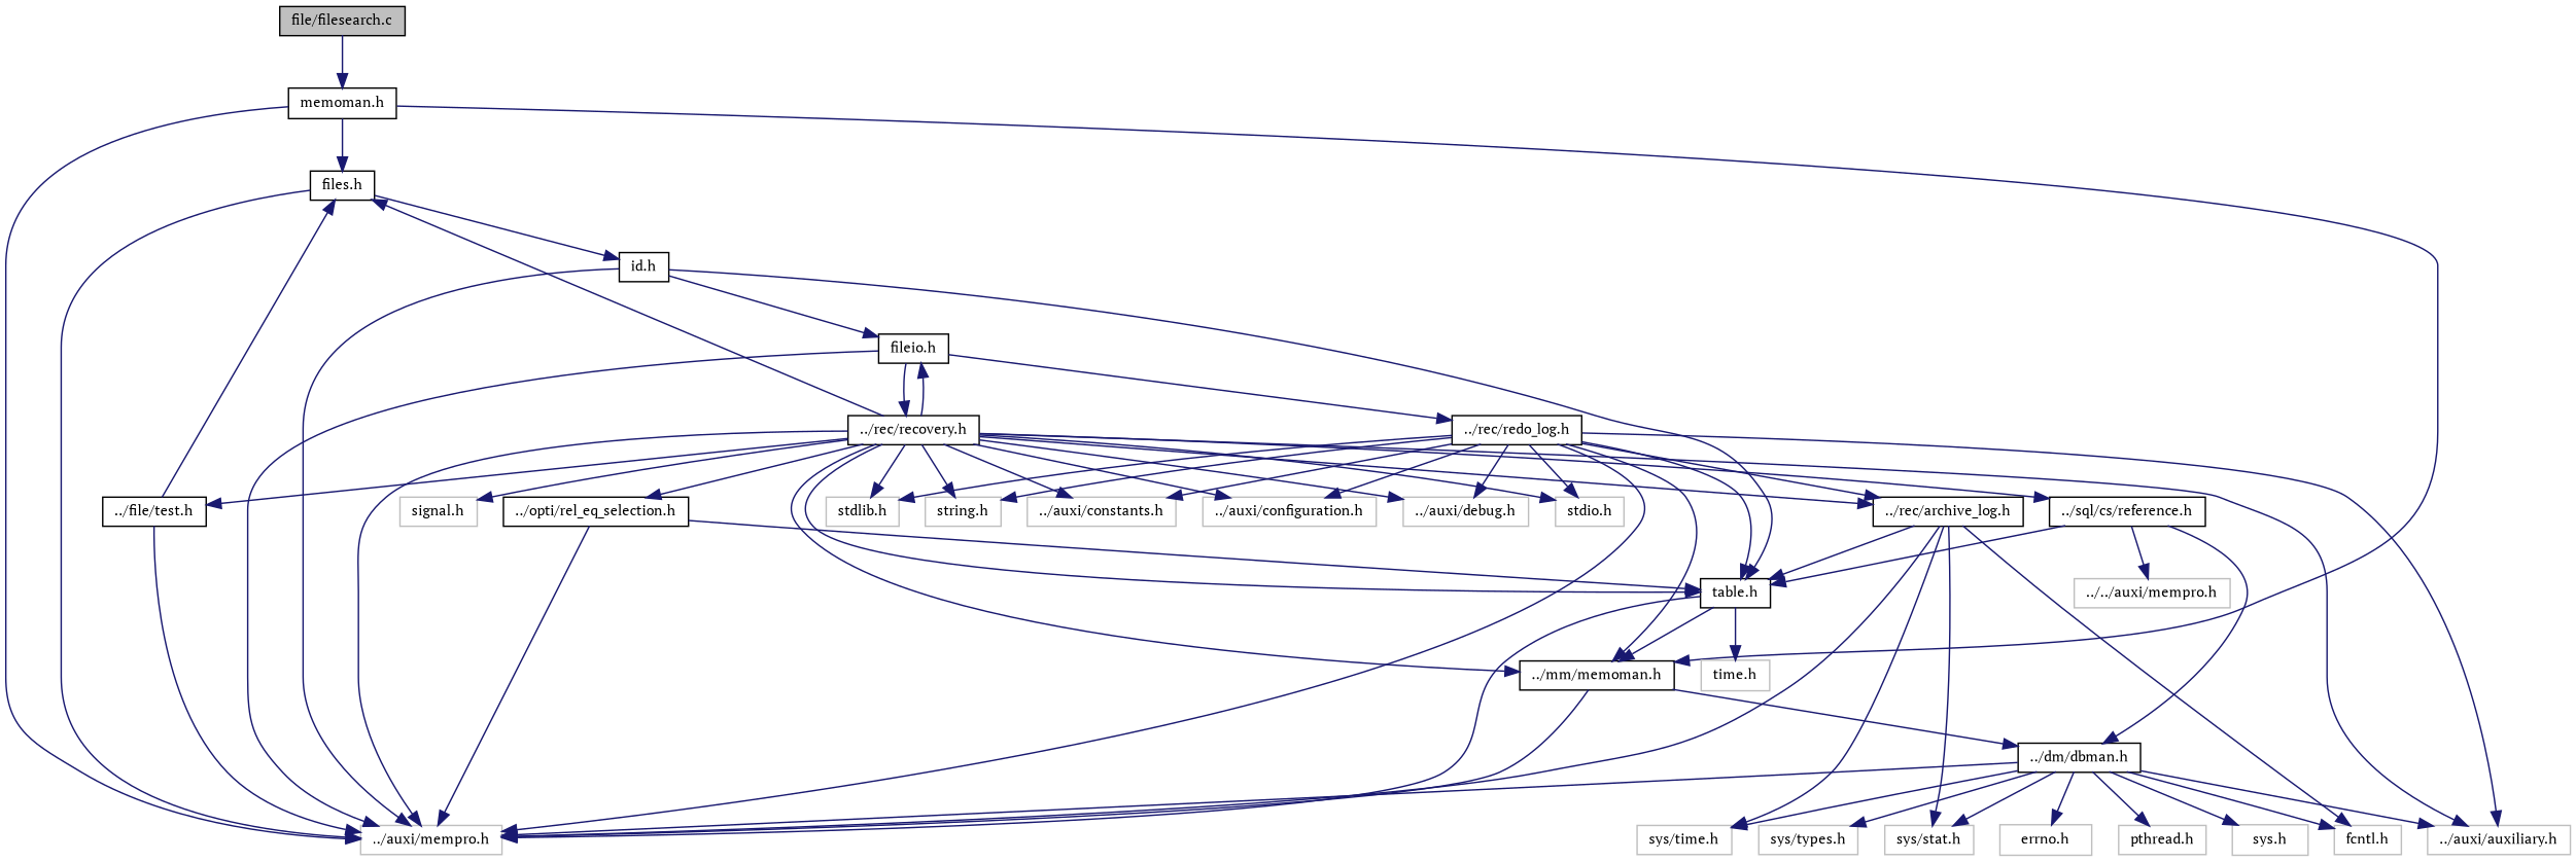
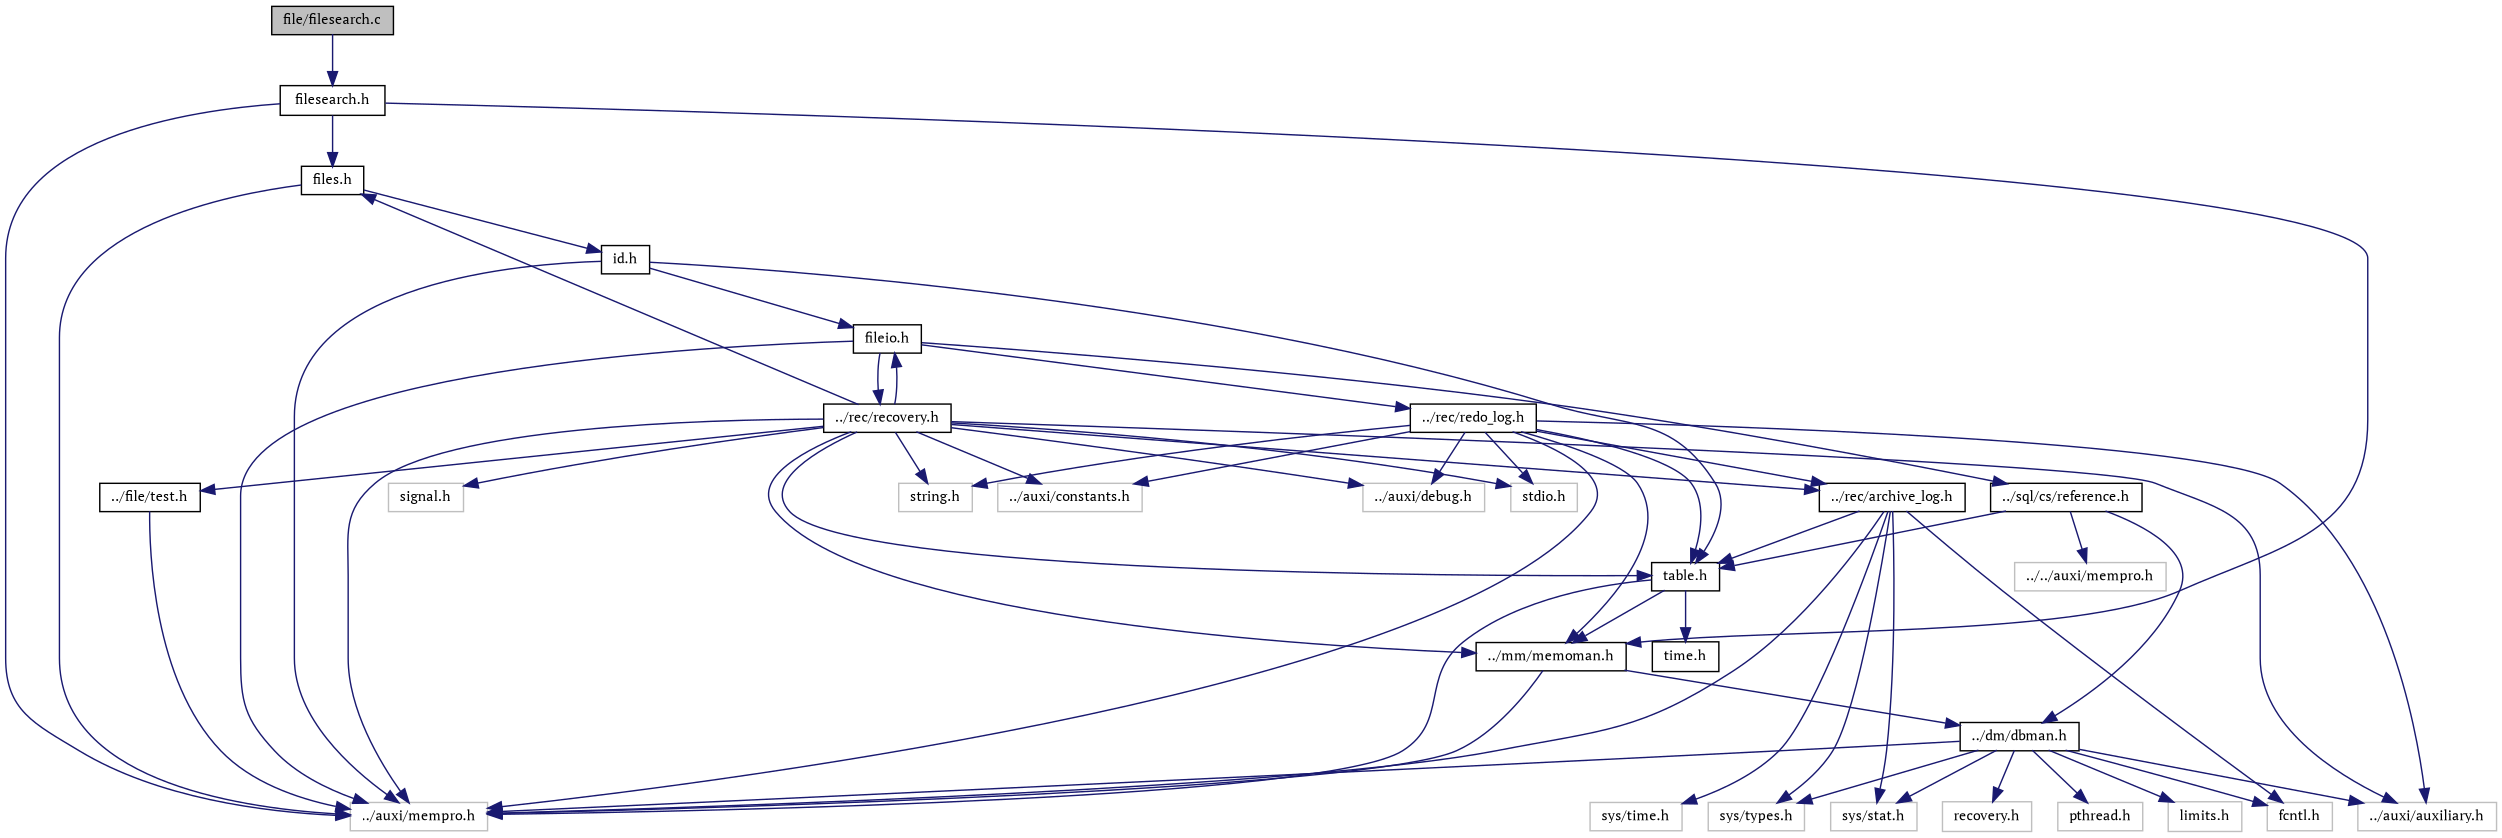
  digraph {
    fontname="PT Serif"
    node [color=grey75 fontname="PT Serif" fontsize=10 shape=record]
    edge [color=midnightblue fontname="PT Serif" fontsize=10 labelfontname=Helvetica labelfontsize=10 style=solid]
    n1 [color=black fillcolor=grey75 fontcolor=black height=0.2 label="file/filesearch.c" style=filled width=0.4]
-   n2 [color=black height=0.2 label="memoman.h" width=0.4]
+   n2 [color=black height=0.2 label="filesearch.h" width=0.4]
    n3 [color=black height=0.2 label="../mm/memoman.h" width=0.4]
    n4 [height=0.2 label="../auxi/mempro.h" width=0.4]
    n5 [color=black height=0.2 label="files.h" width=0.4]
    n6 [color=black height=0.2 label="../dm/dbman.h" width=0.4]
    n7 [color=black height=0.2 label="id.h" width=0.4]
    n8 [height=0.2 label="../auxi/auxiliary.h" width=0.4]
-   n9 [height=0.2 label="errno.h" width=0.4]
+   n9 [height=0.2 label="recovery.h" width=0.4]
    n10 [height=0.2 label="pthread.h" width=0.4]
    n11 [height=0.2 label="sys/time.h" width=0.4]
    n12 [height=0.2 label="sys/types.h" width=0.4]
    n13 [height=0.2 label="sys/stat.h" width=0.4]
    n14 [height=0.2 label="fcntl.h" width=0.4]
-   n15 [height=0.2 label="sys.h" width=0.4]
+   n15 [height=0.2 label="limits.h" width=0.4]
    n16 [color=black height=0.2 label="table.h" width=0.4]
    n17 [color=black height=0.2 label="fileio.h" width=0.4]
-   n18 [height=0.2 label="time.h" width=0.4]
+   n18 [color=black height=0.2 label="time.h" width=0.4]
    n19 [color=black height=0.2 label="../sql/cs/reference.h" width=0.4]
    n20 [color=black height=0.2 label="../rec/recovery.h" width=0.4]
    n21 [color=black height=0.2 label="../rec/redo_log.h" width=0.4]
    n22 [height=0.2 label="../../auxi/mempro.h" width=0.4]
    n23 [height=0.2 label="../auxi/constants.h" width=0.4]
-   n24 [height=0.2 label="../auxi/configuration.h" width=0.4]
    n25 [height=0.2 label="../auxi/debug.h" width=0.4]
    n26 [color=black height=0.2 label="../rec/archive_log.h" width=0.4]
    n27 [color=black height=0.2 label="../file/test.h" width=0.4]
-   n28 [color=black height=0.2 label="../opti/rel_eq_selection.h" width=0.4]
    n29 [height=0.2 label="stdio.h" width=0.4]
-   n30 [height=0.2 label="stdlib.h" width=0.4]
    n31 [height=0.2 label="string.h" width=0.4]
    n32 [height=0.2 label="signal.h" width=0.4]
    n1 -> n2
    n2 -> n3
    n2 -> n4
    n2 -> n5
    n3 -> n4
    n3 -> n6
    n5 -> n4
    n5 -> n7
    n6 -> n4
    n6 -> n8
    n6 -> n9
    n6 -> n10
-   n6 -> n11
    n6 -> n12
    n6 -> n13
    n6 -> n14
    n6 -> n15
    n7 -> n4
    n7 -> n16
    n7 -> n17
    n16 -> n3
    n16 -> n4
    n16 -> n18
    n17 -> n4
-   n20 -> n19
+   n17 -> n19
    n17 -> n20
    n17 -> n21
    n19 -> n6
    n19 -> n16
    n19 -> n22
    n20 -> n3
    n20 -> n4
    n20 -> n5
    n20 -> n8
    n20 -> n16
    n20 -> n17
    n20 -> n23
-   n20 -> n24
    n20 -> n25
    n20 -> n26
    n20 -> n27
-   n20 -> n28
    n20 -> n29
-   n20 -> n30
    n20 -> n31
    n20 -> n32
    n21 -> n3
    n21 -> n4
    n21 -> n8
    n21 -> n16
    n21 -> n23
-   n21 -> n24
    n21 -> n25
    n21 -> n26
    n21 -> n29
-   n21 -> n30
    n21 -> n31
    n26 -> n4
    n26 -> n11
+   n26 -> n12
    n26 -> n13
    n26 -> n14
    n26 -> n16
    n27 -> n4
-   n27 -> n5
-   n28 -> n4
-   n28 -> n16
  }
